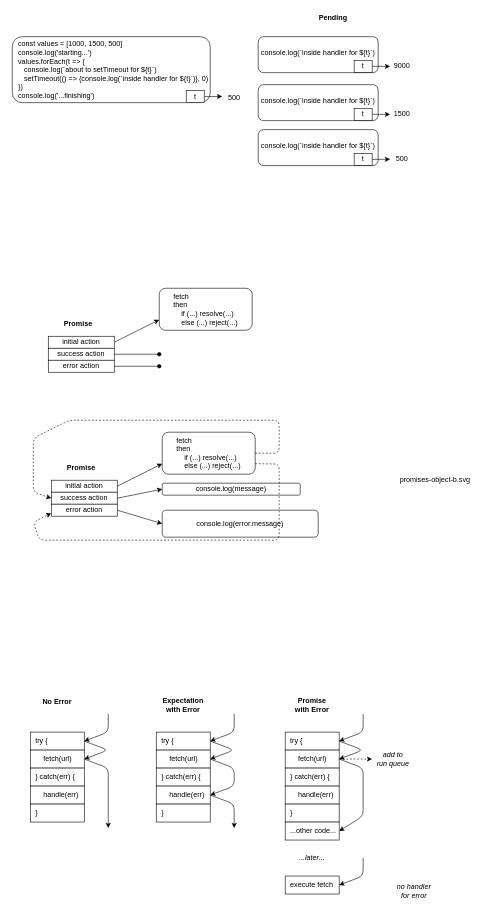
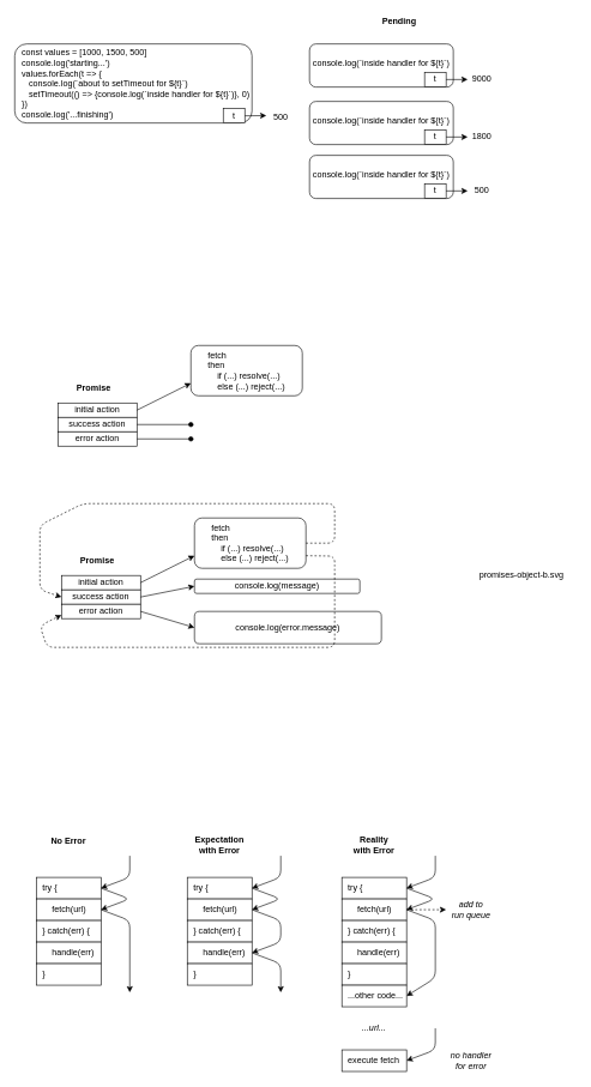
  <mxCell id="0" />
  <mxCell id="1" parent="0" />
  <mxCell id="2" value="&lt;div style=&quot;text-align: left&quot;&gt;&lt;span&gt;fetch&lt;/span&gt;&lt;/div&gt;&lt;div style=&quot;text-align: left&quot;&gt;&lt;span&gt;then&lt;/span&gt;&lt;/div&gt;&lt;div style=&quot;text-align: left&quot;&gt;&lt;span&gt;&amp;nbsp; &amp;nbsp; if (...) resolve(...)&lt;/span&gt;&lt;/div&gt;&lt;div style=&quot;text-align: left&quot;&gt;&lt;span&gt;&amp;nbsp; &amp;nbsp; else (...) reject(...)&lt;/span&gt;&lt;/div&gt;" style="rounded=1;whiteSpace=wrap;html=1;align=center;" parent="1" vertex="1"><mxGeometry x="265" y="480" width="155" height="70" as="geometry" /></mxCell>
  <mxCell id="3" value="&lt;b&gt;Pending&lt;/b&gt;" style="text;html=1;strokeColor=none;fillColor=none;align=center;verticalAlign=middle;whiteSpace=wrap;rounded=0;" parent="1" vertex="1"><mxGeometry x="525" y="20" width="60" height="20" as="geometry" /></mxCell>
  <mxCell id="4" value="   const values = [1000, 1500, 500]&#10;   console.log('starting...')&#10;   values.forEach(t =&gt; {&#10;      console.log(`about to setTimeout for ${t}`)&#10;      setTimeout(() =&gt; {console.log(`inside handler for ${t}`)}, 0)&#10;   })&#10;   console.log('...finishing')" style="rounded=1;whiteSpace=wrap;spacing=0;verticalAlign=top;align=left;" parent="1" vertex="1"><mxGeometry x="20" y="60.5" width="330" height="110" as="geometry" /></mxCell>
  <mxCell id="5" value="t" style="rounded=0;whiteSpace=wrap;html=1;" parent="1" vertex="1"><mxGeometry x="310" y="150.5" width="30" height="20" as="geometry" /></mxCell>
  <mxCell id="6" value="" style="endArrow=classic;html=1;exitX=1;exitY=0.5;" parent="1" source="5" edge="1"><mxGeometry width="50" height="50" relative="1" as="geometry"><mxPoint x="-365" y="2.5" as="sourcePoint" /><mxPoint x="370" y="160.2" as="targetPoint" /></mxGeometry></mxCell>
  <mxCell id="7" value="500" style="text;html=1;strokeColor=none;fillColor=none;align=center;verticalAlign=middle;whiteSpace=wrap;rounded=0;" parent="1" vertex="1"><mxGeometry x="370" y="152.5" width="40" height="20" as="geometry" /></mxCell>
  <mxCell id="8" value="&lt;div style=&quot;text-align: center&quot;&gt;&lt;span&gt;initial action&lt;/span&gt;&lt;/div&gt;&lt;div style=&quot;text-align: center&quot;&gt;&lt;/div&gt;" style="rounded=0;whiteSpace=wrap;html=1;align=center;" parent="1" vertex="1"><mxGeometry x="80" y="560" width="110" height="20" as="geometry" /></mxCell>
  <mxCell id="9" value="&lt;div style=&quot;text-align: center&quot;&gt;&lt;span&gt;success action&lt;/span&gt;&lt;/div&gt;&lt;div style=&quot;text-align: center&quot;&gt;&lt;/div&gt;" style="rounded=0;whiteSpace=wrap;html=1;align=center;" parent="1" vertex="1"><mxGeometry x="80" y="580" width="110" height="20" as="geometry" /></mxCell>
  <mxCell id="10" value="&lt;div style=&quot;text-align: center&quot;&gt;&lt;span&gt;error action&lt;/span&gt;&lt;/div&gt;&lt;div style=&quot;text-align: center&quot;&gt;&lt;/div&gt;" style="rounded=0;whiteSpace=wrap;html=1;align=center;" parent="1" vertex="1"><mxGeometry x="80" y="600" width="110" height="20" as="geometry" /></mxCell>
  <mxCell id="11" value="" style="endArrow=classic;html=1;entryX=0;entryY=0.75;exitX=1;exitY=0.5;" parent="1" source="8" target="2" edge="1"><mxGeometry width="50" height="50" relative="1" as="geometry"><mxPoint x="-80" y="690" as="sourcePoint" /><mxPoint x="-30" y="640" as="targetPoint" /></mxGeometry></mxCell>
  <mxCell id="12" value="" style="endArrow=oval;html=1;exitX=1;exitY=0.5;endFill=1;" parent="1" source="9" edge="1"><mxGeometry width="50" height="50" relative="1" as="geometry"><mxPoint x="-80" y="710" as="sourcePoint" /><mxPoint x="265" y="590" as="targetPoint" /></mxGeometry></mxCell>
  <mxCell id="13" value="" style="endArrow=oval;html=1;exitX=1;exitY=0.5;endFill=1;" parent="1" source="10" edge="1"><mxGeometry width="50" height="50" relative="1" as="geometry"><mxPoint x="-80" y="710" as="sourcePoint" /><mxPoint x="265" y="610" as="targetPoint" /></mxGeometry></mxCell>
  <mxCell id="14" value="&lt;b&gt;Promise&lt;/b&gt;" style="text;html=1;strokeColor=none;fillColor=none;align=center;verticalAlign=middle;whiteSpace=wrap;rounded=0;" parent="1" vertex="1"><mxGeometry x="100" y="530" width="60" height="20" as="geometry" /></mxCell>
  <mxCell id="15" value="&lt;div style=&quot;text-align: left&quot;&gt;&lt;span&gt;fetch&lt;/span&gt;&lt;/div&gt;&lt;div style=&quot;text-align: left&quot;&gt;&lt;span&gt;then&lt;/span&gt;&lt;/div&gt;&lt;div style=&quot;text-align: left&quot;&gt;&lt;span&gt;&amp;nbsp; &amp;nbsp; if (...) resolve(...)&lt;/span&gt;&lt;/div&gt;&lt;div style=&quot;text-align: left&quot;&gt;&lt;span&gt;&amp;nbsp; &amp;nbsp; else (...) reject(...)&lt;/span&gt;&lt;/div&gt;" style="rounded=1;whiteSpace=wrap;html=1;align=center;" parent="1" vertex="1"><mxGeometry x="270" y="720" width="155" height="70" as="geometry" /></mxCell>
  <mxCell id="16" value="&lt;div style=&quot;text-align: center&quot;&gt;&lt;span&gt;initial action&lt;/span&gt;&lt;/div&gt;&lt;div style=&quot;text-align: center&quot;&gt;&lt;/div&gt;" style="rounded=0;whiteSpace=wrap;html=1;align=center;" parent="1" vertex="1"><mxGeometry x="85" y="800" width="110" height="20" as="geometry" /></mxCell>
  <mxCell id="17" value="&lt;div style=&quot;text-align: center&quot;&gt;&lt;span&gt;success action&lt;/span&gt;&lt;/div&gt;&lt;div style=&quot;text-align: center&quot;&gt;&lt;/div&gt;" style="rounded=0;whiteSpace=wrap;html=1;align=center;" parent="1" vertex="1"><mxGeometry x="85" y="820" width="110" height="20" as="geometry" /></mxCell>
  <mxCell id="18" value="&lt;div style=&quot;text-align: center&quot;&gt;&lt;span&gt;error action&lt;/span&gt;&lt;/div&gt;&lt;div style=&quot;text-align: center&quot;&gt;&lt;/div&gt;" style="rounded=0;whiteSpace=wrap;html=1;align=center;" parent="1" vertex="1"><mxGeometry x="85" y="840" width="110" height="20" as="geometry" /></mxCell>
  <mxCell id="19" value="" style="endArrow=classic;html=1;entryX=0;entryY=0.75;exitX=1;exitY=0.5;" parent="1" source="16" target="15" edge="1"><mxGeometry width="50" height="50" relative="1" as="geometry"><mxPoint x="-75" y="930" as="sourcePoint" /><mxPoint x="-25" y="880" as="targetPoint" /></mxGeometry></mxCell>
  <mxCell id="20" value="console.log(message)" style="rounded=1;whiteSpace=wrap;html=1;align=center;" parent="1" vertex="1"><mxGeometry x="270" y="805" width="230" height="20" as="geometry" /></mxCell>
  <mxCell id="21" value="console.log(error.message)" style="rounded=1;whiteSpace=wrap;html=1;align=center;" parent="1" vertex="1"><mxGeometry x="270" y="850" width="260" height="45" as="geometry" /></mxCell>
  <mxCell id="22" value="" style="endArrow=classic;html=1;entryX=0;entryY=0.5;exitX=1;exitY=0.5;" parent="1" source="17" target="20" edge="1"><mxGeometry width="50" height="50" relative="1" as="geometry"><mxPoint x="-75" y="950" as="sourcePoint" /><mxPoint x="-25" y="900" as="targetPoint" /></mxGeometry></mxCell>
  <mxCell id="23" value="" style="endArrow=classic;html=1;entryX=0;entryY=0.5;exitX=1;exitY=0.5;" parent="1" source="18" target="21" edge="1"><mxGeometry width="50" height="50" relative="1" as="geometry"><mxPoint x="-75" y="950" as="sourcePoint" /><mxPoint x="-25" y="900" as="targetPoint" /></mxGeometry></mxCell>
  <mxCell id="24" value="&lt;b&gt;Promise&lt;/b&gt;" style="text;html=1;strokeColor=none;fillColor=none;align=center;verticalAlign=middle;whiteSpace=wrap;rounded=0;" parent="1" vertex="1"><mxGeometry x="105" y="770" width="60" height="20" as="geometry" /></mxCell>
  <mxCell id="25" value="" style="endArrow=classic;html=1;entryX=0;entryY=0.5;exitX=1;exitY=0.5;dashed=1;" parent="1" source="15" target="17" edge="1"><mxGeometry width="50" height="50" relative="1" as="geometry"><mxPoint x="445" y="770" as="sourcePoint" /><mxPoint x="-25" y="900" as="targetPoint" /><Array as="points"><mxPoint x="465" y="755" /><mxPoint x="465" y="700" /><mxPoint x="115" y="700" /><mxPoint x="55" y="730" /><mxPoint x="55" y="820" /></Array></mxGeometry></mxCell>
  <mxCell id="26" value="" style="endArrow=classic;html=1;entryX=0;entryY=0.75;exitX=1;exitY=0.75;dashed=1;" parent="1" source="15" target="18" edge="1"><mxGeometry width="50" height="50" relative="1" as="geometry"><mxPoint x="545" y="930" as="sourcePoint" /><mxPoint x="-25" y="900" as="targetPoint" /><Array as="points"><mxPoint x="465" y="773" /><mxPoint x="465" y="790" /><mxPoint x="465" y="900" /><mxPoint x="65" y="900" /><mxPoint x="55" y="870" /></Array></mxGeometry></mxCell>
  <mxCell id="27" value="promises-object-b.svg&lt;br&gt;" style="text;html=1;strokeColor=none;fillColor=none;align=center;verticalAlign=middle;whiteSpace=wrap;rounded=0;" parent="1" vertex="1"><mxGeometry x="650" y="790" width="150" height="20" as="geometry" /></mxCell>
  <mxCell id="28" value="&lt;p&gt;&lt;span&gt;console.log(&lt;/span&gt;&lt;span&gt;`inside handler for ${t}`&lt;/span&gt;&lt;span&gt;)&lt;/span&gt;&lt;/p&gt;" style="rounded=1;whiteSpace=wrap;html=1;verticalAlign=top;" parent="1" vertex="1"><mxGeometry x="430" y="215.5" width="200" height="60" as="geometry" /></mxCell>
  <mxCell id="29" value="t" style="rounded=0;whiteSpace=wrap;html=1;" parent="1" vertex="1"><mxGeometry x="590" y="255" width="30" height="20" as="geometry" /></mxCell>
  <mxCell id="30" value="" style="endArrow=classic;html=1;exitX=1;exitY=0.5;" parent="1" source="29" target="31" edge="1"><mxGeometry width="50" height="50" relative="1" as="geometry"><mxPoint x="390" y="345" as="sourcePoint" /><mxPoint x="670" y="265" as="targetPoint" /></mxGeometry></mxCell>
  <mxCell id="31" value="500" style="text;html=1;strokeColor=none;fillColor=none;align=center;verticalAlign=middle;whiteSpace=wrap;rounded=0;" parent="1" vertex="1"><mxGeometry x="650" y="255" width="40" height="20" as="geometry" /></mxCell>
  <mxCell id="32" value="&lt;p&gt;&lt;span&gt;console.log(&lt;/span&gt;&lt;span&gt;`inside handler for ${t}`&lt;/span&gt;&lt;span&gt;)&lt;/span&gt;&lt;/p&gt;" style="rounded=1;whiteSpace=wrap;html=1;verticalAlign=top;" parent="1" vertex="1"><mxGeometry x="430" y="140.5" width="200" height="60" as="geometry" /></mxCell>
  <mxCell id="33" value="t" style="rounded=0;whiteSpace=wrap;html=1;" parent="1" vertex="1"><mxGeometry x="590" y="180" width="30" height="20" as="geometry" /></mxCell>
  <mxCell id="34" value="" style="endArrow=classic;html=1;exitX=1;exitY=0.5;" parent="1" source="33" target="35" edge="1"><mxGeometry width="50" height="50" relative="1" as="geometry"><mxPoint x="390" y="270" as="sourcePoint" /><mxPoint x="670" y="190" as="targetPoint" /></mxGeometry></mxCell>
- <mxCell id="35" value="1500" style="text;html=1;strokeColor=none;fillColor=none;align=center;verticalAlign=middle;whiteSpace=wrap;rounded=0;" parent="1" vertex="1"><mxGeometry x="650" y="180" width="40" height="20" as="geometry" /></mxCell>
+ <mxCell id="35" value="1800" style="text;html=1;strokeColor=none;fillColor=none;align=center;verticalAlign=middle;whiteSpace=wrap;rounded=0;" parent="1" vertex="1"><mxGeometry x="650" y="180" width="40" height="20" as="geometry" /></mxCell>
  <mxCell id="36" value="&lt;p&gt;&lt;span&gt;console.log(&lt;/span&gt;&lt;span&gt;`inside handler for ${t}`&lt;/span&gt;&lt;span&gt;)&lt;/span&gt;&lt;/p&gt;" style="rounded=1;whiteSpace=wrap;html=1;verticalAlign=top;" parent="1" vertex="1"><mxGeometry x="430" y="60.5" width="200" height="60" as="geometry" /></mxCell>
  <mxCell id="37" value="t" style="rounded=0;whiteSpace=wrap;html=1;" parent="1" vertex="1"><mxGeometry x="590" y="100" width="30" height="20" as="geometry" /></mxCell>
  <mxCell id="38" value="" style="endArrow=classic;html=1;exitX=1;exitY=0.5;" parent="1" source="37" target="39" edge="1"><mxGeometry width="50" height="50" relative="1" as="geometry"><mxPoint x="390" y="190" as="sourcePoint" /><mxPoint x="670" y="110" as="targetPoint" /></mxGeometry></mxCell>
  <mxCell id="39" value="9000" style="text;html=1;strokeColor=none;fillColor=none;align=center;verticalAlign=middle;whiteSpace=wrap;rounded=0;" parent="1" vertex="1"><mxGeometry x="650" y="100" width="40" height="20" as="geometry" /></mxCell>
  <mxCell id="40" value="&amp;nbsp; try {" style="rounded=0;whiteSpace=wrap;html=1;align=left;" vertex="1" parent="1"><mxGeometry x="50" y="1220" width="90" height="30" as="geometry" /></mxCell>
  <mxCell id="41" value="&amp;nbsp; &amp;nbsp; &amp;nbsp; fetch(url)" style="rounded=0;whiteSpace=wrap;html=1;align=left;" vertex="1" parent="1"><mxGeometry x="50" y="1250" width="90" height="30" as="geometry" /></mxCell>
  <mxCell id="42" value="&amp;nbsp; } catch(err) {" style="rounded=0;whiteSpace=wrap;html=1;align=left;" vertex="1" parent="1"><mxGeometry x="50" y="1280" width="90" height="30" as="geometry" /></mxCell>
  <mxCell id="43" value="&amp;nbsp; &amp;nbsp; &amp;nbsp; handle(err)" style="rounded=0;whiteSpace=wrap;html=1;align=left;" vertex="1" parent="1"><mxGeometry x="50" y="1310" width="90" height="30" as="geometry" /></mxCell>
  <mxCell id="44" value="&amp;nbsp; }" style="rounded=0;whiteSpace=wrap;html=1;align=left;" vertex="1" parent="1"><mxGeometry x="50" y="1340" width="90" height="30" as="geometry" /></mxCell>
  <mxCell id="45" value="" style="endArrow=classic;html=1;exitX=1;exitY=0.5;exitDx=0;exitDy=0;entryX=1;entryY=0.5;entryDx=0;entryDy=0;" edge="1" parent="1" source="40" target="41"><mxGeometry width="50" height="50" relative="1" as="geometry"><mxPoint x="280" y="1340" as="sourcePoint" /><mxPoint x="230" y="1440" as="targetPoint" /><Array as="points"><mxPoint x="180" y="1250" /></Array></mxGeometry></mxCell>
  <mxCell id="46" value="" style="endArrow=classic;html=1;entryX=1;entryY=0.5;entryDx=0;entryDy=0;" edge="1" parent="1" target="40"><mxGeometry width="50" height="50" relative="1" as="geometry"><mxPoint x="180" y="1190" as="sourcePoint" /><mxPoint x="140" y="1240" as="targetPoint" /><Array as="points"><mxPoint x="180" y="1220" /></Array></mxGeometry></mxCell>
  <mxCell id="47" value="" style="endArrow=classic;html=1;exitX=1;exitY=0.5;exitDx=0;exitDy=0;" edge="1" parent="1"><mxGeometry width="50" height="50" relative="1" as="geometry"><mxPoint x="140" y="1265" as="sourcePoint" /><mxPoint x="180" y="1380" as="targetPoint" /><Array as="points"><mxPoint x="180" y="1280" /></Array></mxGeometry></mxCell>
  <mxCell id="48" value="&lt;b&gt;No Error&lt;/b&gt;" style="text;html=1;strokeColor=none;fillColor=none;align=center;verticalAlign=middle;whiteSpace=wrap;rounded=0;" vertex="1" parent="1"><mxGeometry x="60" y="1160" width="70" height="20" as="geometry" /></mxCell>
  <mxCell id="49" value="&amp;nbsp; try {" style="rounded=0;whiteSpace=wrap;html=1;align=left;" vertex="1" parent="1"><mxGeometry x="260" y="1220" width="90" height="30" as="geometry" /></mxCell>
  <mxCell id="50" value="&amp;nbsp; &amp;nbsp; &amp;nbsp; fetch(url)" style="rounded=0;whiteSpace=wrap;html=1;align=left;" vertex="1" parent="1"><mxGeometry x="260" y="1250" width="90" height="30" as="geometry" /></mxCell>
  <mxCell id="51" value="&amp;nbsp; } catch(err) {" style="rounded=0;whiteSpace=wrap;html=1;align=left;" vertex="1" parent="1"><mxGeometry x="260" y="1280" width="90" height="30" as="geometry" /></mxCell>
  <mxCell id="52" value="&amp;nbsp; &amp;nbsp; &amp;nbsp; handle(err)" style="rounded=0;whiteSpace=wrap;html=1;align=left;" vertex="1" parent="1"><mxGeometry x="260" y="1310" width="90" height="30" as="geometry" /></mxCell>
  <mxCell id="53" value="&amp;nbsp; }" style="rounded=0;whiteSpace=wrap;html=1;align=left;" vertex="1" parent="1"><mxGeometry x="260" y="1340" width="90" height="30" as="geometry" /></mxCell>
  <mxCell id="54" value="" style="endArrow=classic;html=1;exitX=1;exitY=0.5;exitDx=0;exitDy=0;entryX=1;entryY=0.5;entryDx=0;entryDy=0;" edge="1" parent="1" source="49" target="50"><mxGeometry width="50" height="50" relative="1" as="geometry"><mxPoint x="490" y="1340" as="sourcePoint" /><mxPoint x="440" y="1440" as="targetPoint" /><Array as="points"><mxPoint x="390" y="1250" /></Array></mxGeometry></mxCell>
  <mxCell id="55" value="" style="endArrow=classic;html=1;exitX=1;exitY=0.5;exitDx=0;exitDy=0;entryX=1;entryY=0.5;entryDx=0;entryDy=0;" edge="1" parent="1" source="50" target="52"><mxGeometry width="50" height="50" relative="1" as="geometry"><mxPoint x="360" y="1245" as="sourcePoint" /><mxPoint x="360" y="1275" as="targetPoint" /><Array as="points"><mxPoint x="390" y="1280" /><mxPoint x="390" y="1310" /></Array></mxGeometry></mxCell>
  <mxCell id="56" value="" style="endArrow=classic;html=1;entryX=1;entryY=0.5;entryDx=0;entryDy=0;" edge="1" parent="1" target="49"><mxGeometry width="50" height="50" relative="1" as="geometry"><mxPoint x="390" y="1190" as="sourcePoint" /><mxPoint x="350" y="1240" as="targetPoint" /><Array as="points"><mxPoint x="390" y="1220" /></Array></mxGeometry></mxCell>
  <mxCell id="57" value="&lt;b&gt;Expectation&lt;br&gt;with Error&lt;br&gt;&lt;/b&gt;" style="text;html=1;strokeColor=none;fillColor=none;align=center;verticalAlign=middle;whiteSpace=wrap;rounded=0;" vertex="1" parent="1"><mxGeometry x="270" y="1160" width="70" height="30" as="geometry" /></mxCell>
  <mxCell id="58" value="" style="endArrow=classic;html=1;exitX=1;exitY=0.5;exitDx=0;exitDy=0;" edge="1" parent="1" source="52"><mxGeometry width="50" height="50" relative="1" as="geometry"><mxPoint x="370" y="1380" as="sourcePoint" /><mxPoint x="390" y="1380" as="targetPoint" /><Array as="points"><mxPoint x="390" y="1340" /></Array></mxGeometry></mxCell>
  <mxCell id="59" value="&amp;nbsp; try {" style="rounded=0;whiteSpace=wrap;html=1;align=left;" vertex="1" parent="1"><mxGeometry x="475" y="1220" width="90" height="30" as="geometry" /></mxCell>
  <mxCell id="60" value="&amp;nbsp; &amp;nbsp; &amp;nbsp; fetch(url)" style="rounded=0;whiteSpace=wrap;html=1;align=left;" vertex="1" parent="1"><mxGeometry x="475" y="1250" width="90" height="30" as="geometry" /></mxCell>
  <mxCell id="61" value="&amp;nbsp; } catch(err) {" style="rounded=0;whiteSpace=wrap;html=1;align=left;" vertex="1" parent="1"><mxGeometry x="475" y="1280" width="90" height="30" as="geometry" /></mxCell>
  <mxCell id="62" value="&amp;nbsp; &amp;nbsp; &amp;nbsp; handle(err)" style="rounded=0;whiteSpace=wrap;html=1;align=left;" vertex="1" parent="1"><mxGeometry x="475" y="1310" width="90" height="30" as="geometry" /></mxCell>
  <mxCell id="63" value="&amp;nbsp; }" style="rounded=0;whiteSpace=wrap;html=1;align=left;" vertex="1" parent="1"><mxGeometry x="475" y="1340" width="90" height="30" as="geometry" /></mxCell>
  <mxCell id="64" value="" style="endArrow=classic;html=1;exitX=1;exitY=0.5;exitDx=0;exitDy=0;entryX=1;entryY=0.5;entryDx=0;entryDy=0;" edge="1" parent="1" source="59" target="60"><mxGeometry width="50" height="50" relative="1" as="geometry"><mxPoint x="705" y="1340" as="sourcePoint" /><mxPoint x="655" y="1440" as="targetPoint" /><Array as="points"><mxPoint x="605" y="1250" /></Array></mxGeometry></mxCell>
  <mxCell id="65" value="" style="endArrow=classic;html=1;entryX=1;entryY=0.5;entryDx=0;entryDy=0;" edge="1" parent="1" target="59"><mxGeometry width="50" height="50" relative="1" as="geometry"><mxPoint x="605" y="1190" as="sourcePoint" /><mxPoint x="565" y="1240" as="targetPoint" /><Array as="points"><mxPoint x="605" y="1220" /></Array></mxGeometry></mxCell>
- <mxCell id="66" value="&lt;b&gt;Promise&lt;br&gt;with Error&lt;br&gt;&lt;/b&gt;" style="text;html=1;strokeColor=none;fillColor=none;align=center;verticalAlign=middle;whiteSpace=wrap;rounded=0;" vertex="1" parent="1"><mxGeometry x="485" y="1160" width="70" height="30" as="geometry" /></mxCell>
+ <mxCell id="66" value="&lt;b&gt;Reality&lt;br&gt;with Error&lt;br&gt;&lt;/b&gt;" style="text;html=1;strokeColor=none;fillColor=none;align=center;verticalAlign=middle;whiteSpace=wrap;rounded=0;" vertex="1" parent="1"><mxGeometry x="485" y="1160" width="70" height="30" as="geometry" /></mxCell>
  <mxCell id="67" value="" style="endArrow=classic;html=1;exitX=1;exitY=0.5;exitDx=0;exitDy=0;dashed=1;" edge="1" parent="1" source="60" target="70"><mxGeometry width="50" height="50" relative="1" as="geometry"><mxPoint x="20" y="1490" as="sourcePoint" /><mxPoint x="640" y="1265" as="targetPoint" /></mxGeometry></mxCell>
  <mxCell id="68" value="" style="endArrow=classic;html=1;exitX=1;exitY=0.5;exitDx=0;exitDy=0;entryX=1;entryY=0.5;entryDx=0;entryDy=0;" edge="1" parent="1" target="72"><mxGeometry width="50" height="50" relative="1" as="geometry"><mxPoint x="565" y="1265" as="sourcePoint" /><mxPoint x="605" y="1380" as="targetPoint" /><Array as="points"><mxPoint x="605" y="1280" /><mxPoint x="605" y="1360" /></Array></mxGeometry></mxCell>
  <mxCell id="69" value="&amp;nbsp; execute fetch" style="rounded=0;whiteSpace=wrap;html=1;align=left;" vertex="1" parent="1"><mxGeometry x="475" y="1460" width="90" height="30" as="geometry" /></mxCell>
  <mxCell id="70" value="&lt;i&gt;add to&lt;br&gt;run queue&lt;/i&gt;" style="text;html=1;strokeColor=none;fillColor=none;align=center;verticalAlign=middle;whiteSpace=wrap;rounded=0;" vertex="1" parent="1"><mxGeometry x="620" y="1250" width="70" height="30" as="geometry" /></mxCell>
- <mxCell id="71" value="&lt;i&gt;no handler&lt;br&gt;for error&lt;/i&gt;" style="text;html=1;strokeColor=none;fillColor=none;align=center;verticalAlign=middle;whiteSpace=wrap;rounded=0;" vertex="1" parent="1"><mxGeometry x="655" y="1470" width="70" height="30" as="geometry" /></mxCell>
+ <mxCell id="71" value="&lt;i&gt;no handler&lt;br&gt;for error&lt;/i&gt;" style="text;html=1;strokeColor=none;fillColor=none;align=center;verticalAlign=middle;whiteSpace=wrap;rounded=0;" vertex="1" parent="1"><mxGeometry x="620" y="1460" width="70" height="30" as="geometry" /></mxCell>
  <mxCell id="72" value="&amp;nbsp; ...other code..." style="rounded=0;whiteSpace=wrap;html=1;align=left;" vertex="1" parent="1"><mxGeometry x="475" y="1370" width="90" height="30" as="geometry" /></mxCell>
- <mxCell id="73" value="&lt;i&gt;...later...&lt;/i&gt;" style="text;html=1;strokeColor=none;fillColor=none;align=center;verticalAlign=middle;whiteSpace=wrap;rounded=0;" vertex="1" parent="1"><mxGeometry x="495" y="1420" width="50" height="20" as="geometry" /></mxCell>
+ <mxCell id="73" value="&lt;i&gt;...url...&lt;/i&gt;" style="text;html=1;strokeColor=none;fillColor=none;align=center;verticalAlign=middle;whiteSpace=wrap;rounded=0;" vertex="1" parent="1"><mxGeometry x="495" y="1420" width="50" height="20" as="geometry" /></mxCell>
  <mxCell id="74" value="" style="endArrow=classic;html=1;entryX=1;entryY=0.5;entryDx=0;entryDy=0;" edge="1" parent="1"><mxGeometry width="50" height="50" relative="1" as="geometry"><mxPoint x="605" y="1430" as="sourcePoint" /><mxPoint x="565" y="1475" as="targetPoint" /><Array as="points"><mxPoint x="605" y="1460" /></Array></mxGeometry></mxCell>
